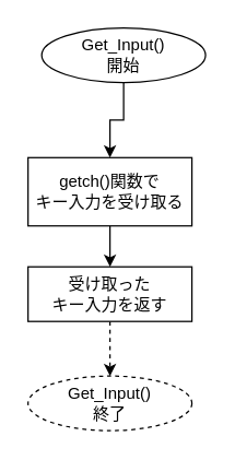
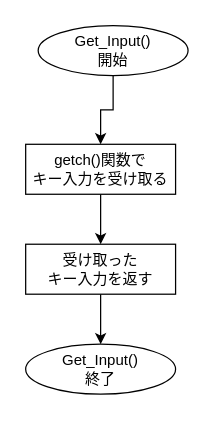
  <mxCell id="0" />
  <mxCell id="1" parent="0" />
  <mxCell id="2" style="edgeStyle=orthogonalEdgeStyle;rounded=0;orthogonalLoop=1;jettySize=auto;html=1;exitX=0.5;exitY=1;exitDx=0;exitDy=0;entryX=0.5;entryY=0;entryDx=0;entryDy=0;" edge="1" parent="1" source="3" target="5"><mxGeometry relative="1" as="geometry" /></mxCell>
  <mxCell id="3" value="Get_Input()&lt;br&gt;開始" style="ellipse;whiteSpace=wrap;html=1;" vertex="1" parent="1"><mxGeometry x="30" y="20" width="120" height="40" as="geometry" /></mxCell>
  <mxCell id="4" style="edgeStyle=orthogonalEdgeStyle;rounded=0;orthogonalLoop=1;jettySize=auto;html=1;exitX=0.5;exitY=1;exitDx=0;exitDy=0;entryX=0.5;entryY=0;entryDx=0;entryDy=0;" edge="1" parent="1" source="5"><mxGeometry relative="1" as="geometry"><mxPoint x="80" y="195" as="targetPoint" /></mxGeometry></mxCell>
- <mxCell id="5" value="getch()関数で&lt;div&gt;キー入力を受け取る&lt;/div&gt;" style="rounded=0;whiteSpace=wrap;html=1;" vertex="1" parent="1"><mxGeometry x="20" y="115" width="120" height="50" as="geometry" /></mxCell>
- <mxCell id="6" style="edgeStyle=orthogonalEdgeStyle;rounded=0;orthogonalLoop=1;jettySize=auto;html=1;exitX=0.5;exitY=1;exitDx=0;exitDy=0;entryX=0.5;entryY=0;entryDx=0;entryDy=0;dashed=1;" edge="1" parent="1" source="7" target="8"><mxGeometry relative="1" as="geometry" /></mxCell>
+ <mxCell id="5" value="getch()関数で&lt;div&gt;キー入力を受け取る&lt;/div&gt;" style="rounded=0;whiteSpace=wrap;html=1;" vertex="1" parent="1"><mxGeometry x="20" y="115" width="120" height="40" as="geometry" /></mxCell>
+ <mxCell id="6" style="edgeStyle=orthogonalEdgeStyle;rounded=0;orthogonalLoop=1;jettySize=auto;html=1;exitX=0.5;exitY=1;exitDx=0;exitDy=0;entryX=0.5;entryY=0;entryDx=0;entryDy=0;" edge="1" parent="1" source="7" target="8"><mxGeometry relative="1" as="geometry" /></mxCell>
  <mxCell id="7" value="受け取った&lt;div&gt;キー入力を返す&lt;/div&gt;" style="rounded=0;whiteSpace=wrap;html=1;" vertex="1" parent="1"><mxGeometry x="20" y="195" width="120" height="40" as="geometry" /></mxCell>
- <mxCell id="8" value="Get_Input()&lt;div&gt;終了&lt;/div&gt;" style="ellipse;whiteSpace=wrap;html=1;dashed=1;" vertex="1" parent="1"><mxGeometry x="20" y="275" width="120" height="40" as="geometry" /></mxCell>
+ <mxCell id="8" value="Get_Input()&lt;div&gt;終了&lt;/div&gt;" style="ellipse;whiteSpace=wrap;html=1;" vertex="1" parent="1"><mxGeometry x="20" y="275" width="120" height="40" as="geometry" /></mxCell>
